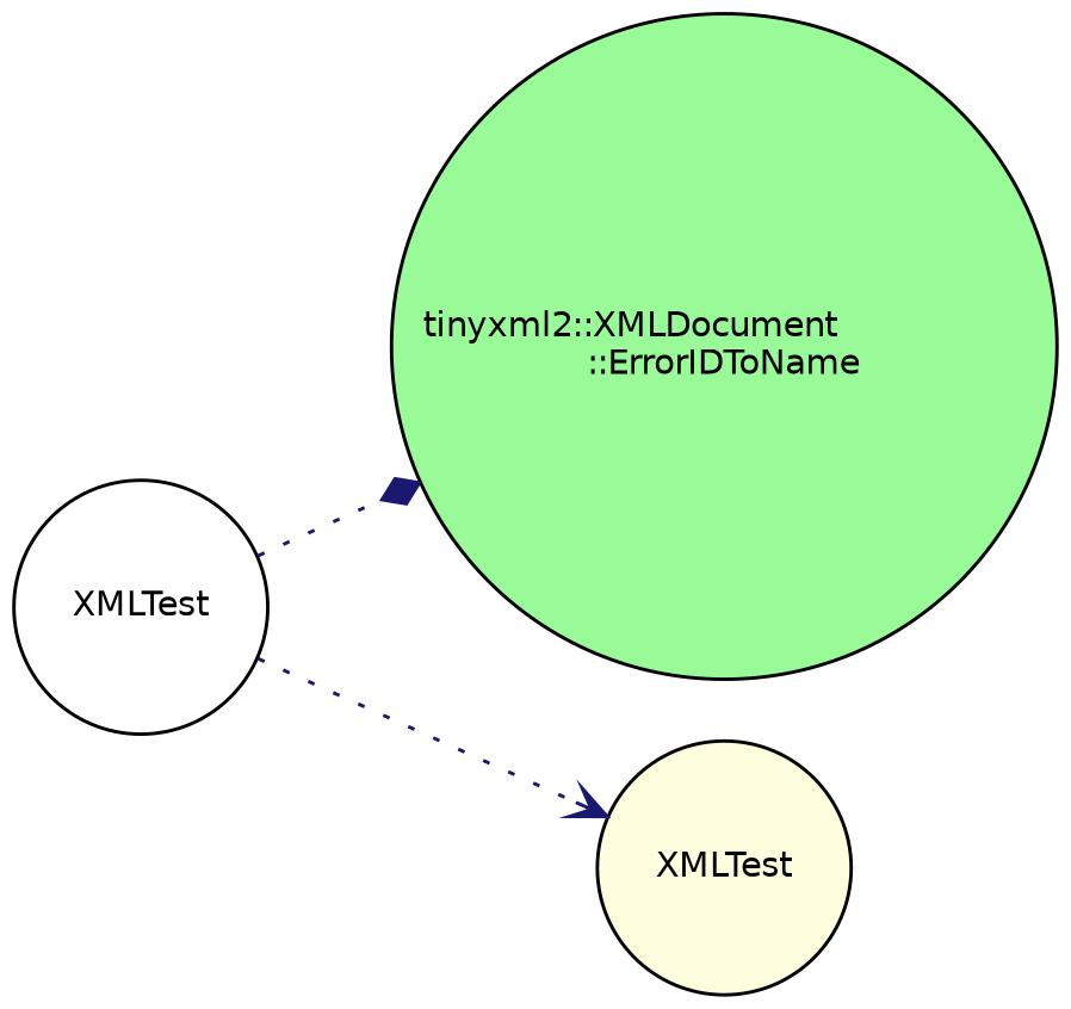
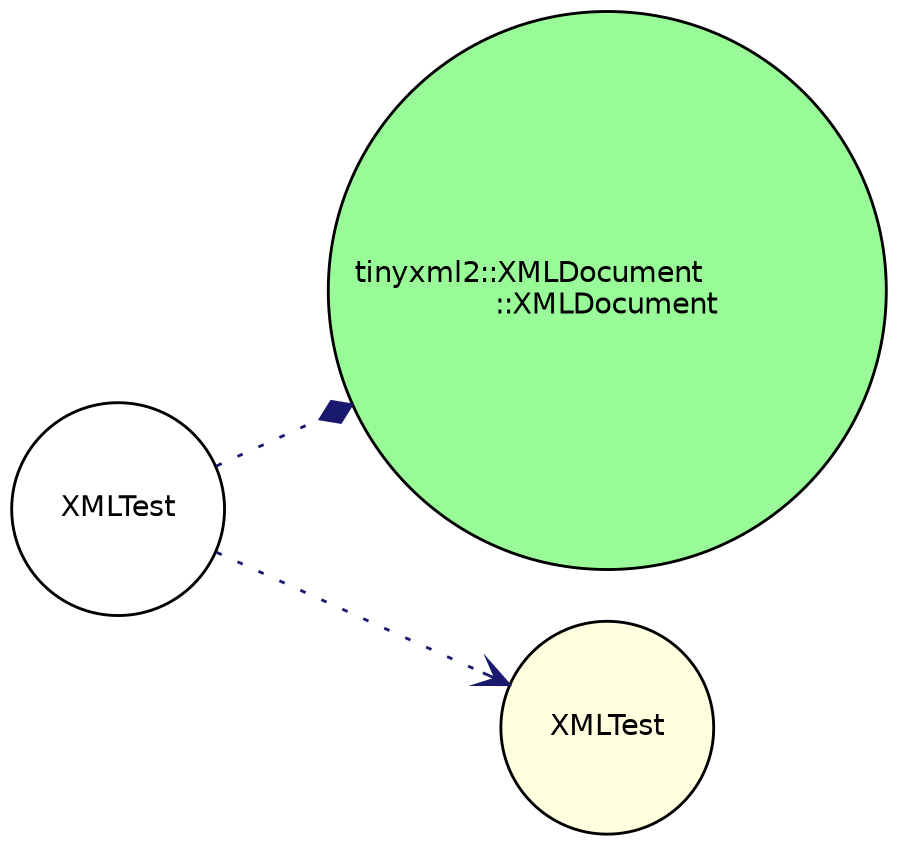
  digraph {
    rankdir=LR
    node [color=black fontname=Helvetica fontsize=10 shape=circle style=filled]
    edge [color=midnightblue fontname=Helvetica fontsize=10 labelfontname=Helvetica labelfontsize=10 style=dotted]
    n1 [fillcolor=white fontcolor=black height=0.2 label=XMLTest width=0.4]
-   n2 [fillcolor=palegreen height=0.2 label="tinyxml2::XMLDocument\l::ErrorIDToName" width=0.4]
+   n2 [fillcolor=palegreen height=0.2 label="tinyxml2::XMLDocument\l::XMLDocument" width=0.4]
    n3 [fillcolor=lightyellow height=0.2 label=XMLTest width=0.4]
    n1 -> n2 [arrowhead=diamond]
    n1 -> n3 [arrowhead=vee]
  }
